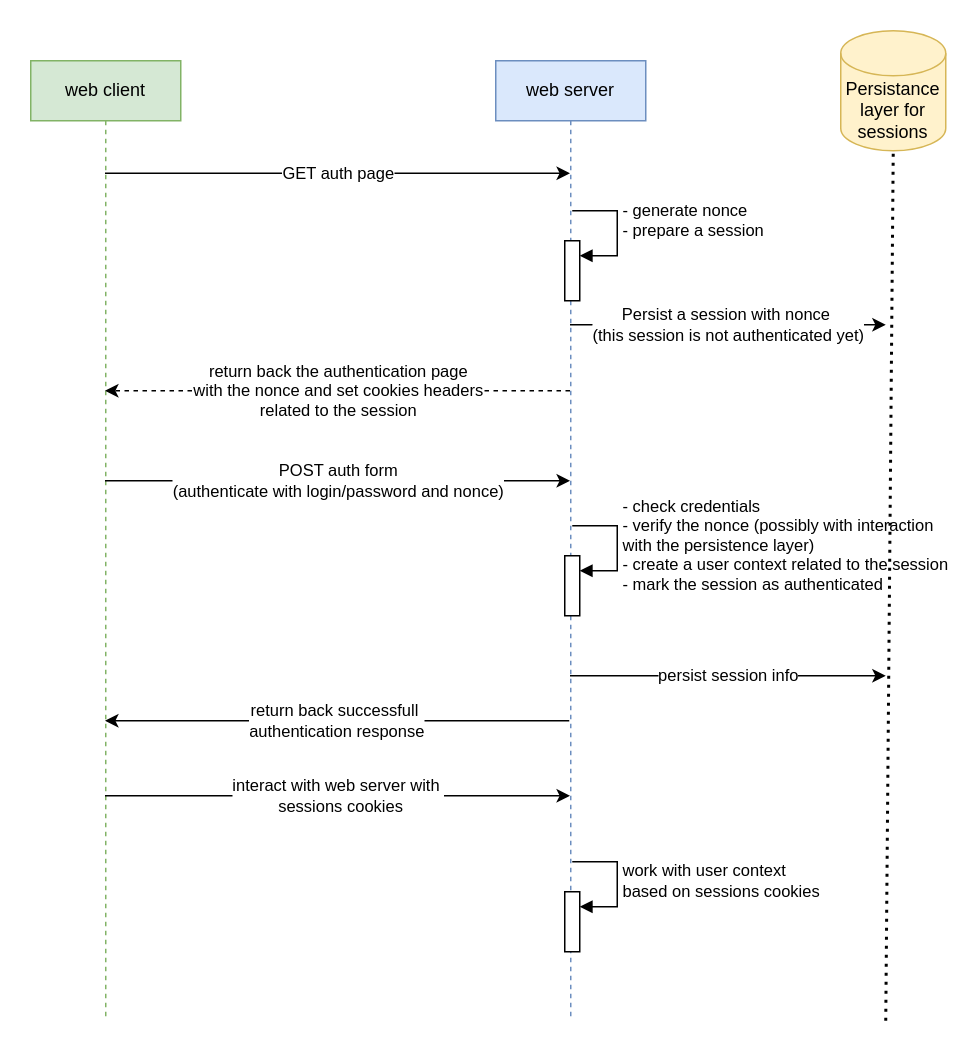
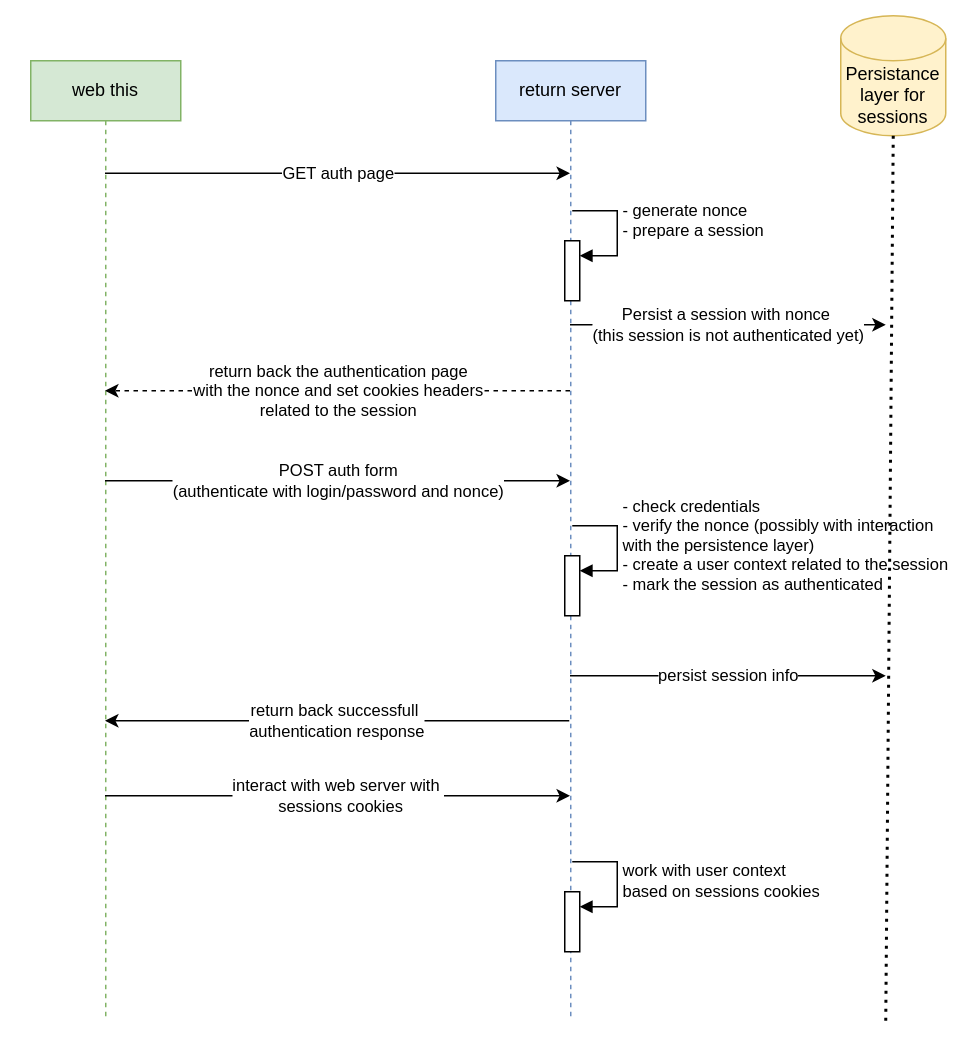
  <mxCell id="0" />
  <mxCell id="1" parent="0" />
- <mxCell id="2" value="web client" style="shape=umlLifeline;perimeter=lifelinePerimeter;whiteSpace=wrap;html=1;container=1;dropTarget=0;collapsible=0;recursiveResize=0;outlineConnect=0;portConstraint=eastwest;newEdgeStyle={&quot;curved&quot;:0,&quot;rounded&quot;:0};fillColor=#d5e8d4;strokeColor=#82b366;" vertex="1" parent="1"><mxGeometry x="20" y="40" width="100" height="640" as="geometry" /></mxCell>
- <mxCell id="3" value="web server" style="shape=umlLifeline;perimeter=lifelinePerimeter;whiteSpace=wrap;html=1;container=1;dropTarget=0;collapsible=0;recursiveResize=0;outlineConnect=0;portConstraint=eastwest;newEdgeStyle={&quot;curved&quot;:0,&quot;rounded&quot;:0};fillColor=#dae8fc;strokeColor=#6c8ebf;" vertex="1" parent="1"><mxGeometry x="330" y="40" width="100" height="640" as="geometry" /></mxCell>
+ <mxCell id="2" value="web this" style="shape=umlLifeline;perimeter=lifelinePerimeter;whiteSpace=wrap;html=1;container=1;dropTarget=0;collapsible=0;recursiveResize=0;outlineConnect=0;portConstraint=eastwest;newEdgeStyle={&quot;curved&quot;:0,&quot;rounded&quot;:0};fillColor=#d5e8d4;strokeColor=#82b366;" vertex="1" parent="1"><mxGeometry x="20" y="40" width="100" height="640" as="geometry" /></mxCell>
+ <mxCell id="3" value="return server" style="shape=umlLifeline;perimeter=lifelinePerimeter;whiteSpace=wrap;html=1;container=1;dropTarget=0;collapsible=0;recursiveResize=0;outlineConnect=0;portConstraint=eastwest;newEdgeStyle={&quot;curved&quot;:0,&quot;rounded&quot;:0};fillColor=#dae8fc;strokeColor=#6c8ebf;" vertex="1" parent="1"><mxGeometry x="330" y="40" width="100" height="640" as="geometry" /></mxCell>
  <mxCell id="4" value="" style="html=1;points=[[0,0,0,0,5],[0,1,0,0,-5],[1,0,0,0,5],[1,1,0,0,-5]];perimeter=orthogonalPerimeter;outlineConnect=0;targetShapes=umlLifeline;portConstraint=eastwest;newEdgeStyle={&quot;curved&quot;:0,&quot;rounded&quot;:0};" vertex="1" parent="3"><mxGeometry x="46" y="330" width="10" height="40" as="geometry" /></mxCell>
  <mxCell id="5" value="&lt;div&gt;&lt;font color=&quot;#000000&quot;&gt;- check credentials&amp;nbsp;&amp;nbsp;&lt;/font&gt;&lt;/div&gt;&lt;div&gt;&lt;font color=&quot;#000000&quot;&gt;- verify the nonce (possibly with interaction&amp;nbsp;&lt;/font&gt;&lt;/div&gt;&lt;div&gt;&lt;font color=&quot;#000000&quot;&gt;with the persistence layer)&amp;nbsp;&amp;nbsp;&lt;/font&gt;&lt;/div&gt;&lt;div&gt;&lt;font color=&quot;#000000&quot;&gt;- create a user context related to the session&amp;nbsp;&amp;nbsp;&lt;/font&gt;&lt;/div&gt;&lt;div&gt;&lt;font color=&quot;#000000&quot;&gt;- mark the session as authenticated&lt;/font&gt;&lt;/div&gt;" style="html=1;align=left;spacingLeft=2;endArrow=block;rounded=0;edgeStyle=orthogonalEdgeStyle;curved=0;rounded=0;" edge="1" target="4" parent="3"><mxGeometry relative="1" as="geometry"><mxPoint x="51" y="310" as="sourcePoint" /><Array as="points"><mxPoint x="81" y="340" /></Array></mxGeometry></mxCell>
  <mxCell id="6" value="" style="html=1;points=[[0,0,0,0,5],[0,1,0,0,-5],[1,0,0,0,5],[1,1,0,0,-5]];perimeter=orthogonalPerimeter;outlineConnect=0;targetShapes=umlLifeline;portConstraint=eastwest;newEdgeStyle={&quot;curved&quot;:0,&quot;rounded&quot;:0};" vertex="1" parent="3"><mxGeometry x="46" y="554" width="10" height="40" as="geometry" /></mxCell>
  <mxCell id="7" value="work with user context&lt;div&gt;based on sessions cookies&lt;/div&gt;" style="html=1;align=left;spacingLeft=2;endArrow=block;rounded=0;edgeStyle=orthogonalEdgeStyle;curved=0;rounded=0;" edge="1" target="6" parent="3"><mxGeometry relative="1" as="geometry"><mxPoint x="51" y="534" as="sourcePoint" /><Array as="points"><mxPoint x="81" y="564" /></Array></mxGeometry></mxCell>
  <mxCell id="8" value="" style="html=1;points=[[0,0,0,0,5],[0,1,0,0,-5],[1,0,0,0,5],[1,1,0,0,-5]];perimeter=orthogonalPerimeter;outlineConnect=0;targetShapes=umlLifeline;portConstraint=eastwest;newEdgeStyle={&quot;curved&quot;:0,&quot;rounded&quot;:0};" vertex="1" parent="3"><mxGeometry x="46" y="120" width="10" height="40" as="geometry" /></mxCell>
  <mxCell id="9" value="- generate nonce&amp;nbsp;&lt;div&gt;- prepare a session&amp;nbsp;&lt;/div&gt;&lt;div&gt;&lt;br&gt;&lt;/div&gt;" style="html=1;align=left;spacingLeft=2;endArrow=block;rounded=0;edgeStyle=orthogonalEdgeStyle;curved=0;rounded=0;" edge="1" target="8" parent="3"><mxGeometry relative="1" as="geometry"><mxPoint x="51" y="100" as="sourcePoint" /><Array as="points"><mxPoint x="81" y="130" /></Array></mxGeometry></mxCell>
  <mxCell id="10" value="GET auth page" style="endArrow=classic;html=1;" edge="1" parent="1"><mxGeometry width="50" height="50" relative="1" as="geometry"><mxPoint x="69.5" y="115" as="sourcePoint" /><mxPoint x="379.5" y="115" as="targetPoint" /></mxGeometry></mxCell>
- <mxCell id="11" value="Persistance layer for&lt;div&gt;sessions&lt;/div&gt;" style="shape=cylinder3;whiteSpace=wrap;html=1;boundedLbl=1;backgroundOutline=1;size=15;fillColor=#fff2cc;strokeColor=#d6b656;" vertex="1" parent="1"><mxGeometry x="560" y="20" width="70" height="80" as="geometry" /></mxCell>
+ <mxCell id="11" value="Persistance layer for&lt;div&gt;sessions&lt;/div&gt;" style="shape=cylinder3;whiteSpace=wrap;html=1;boundedLbl=1;backgroundOutline=1;size=15;fillColor=#fff2cc;strokeColor=#d6b656;" vertex="1" parent="1"><mxGeometry x="560" y="10" width="70" height="80" as="geometry" /></mxCell>
  <mxCell id="12" value="" style="endArrow=none;dashed=1;html=1;dashPattern=1 2;strokeWidth=2;entryX=0.5;entryY=1;entryDx=0;entryDy=0;entryPerimeter=0;" edge="1" parent="1" target="11"><mxGeometry width="50" height="50" relative="1" as="geometry"><mxPoint x="590" y="680" as="sourcePoint" /><mxPoint x="290" y="340" as="targetPoint" /></mxGeometry></mxCell>
  <mxCell id="13" value="return back the authentication page&lt;div&gt;with the nonce and set cookies headers&lt;/div&gt;&lt;div&gt;related to the session&lt;/div&gt;" style="endArrow=classic;html=1;dashed=1;" edge="1" parent="1"><mxGeometry width="50" height="50" relative="1" as="geometry"><mxPoint x="379.5" y="260" as="sourcePoint" /><mxPoint x="69.5" y="260" as="targetPoint" /><mxPoint as="offset" /></mxGeometry></mxCell>
  <mxCell id="14" value="Persist a session with nonce&lt;span style=&quot;background-color: light-dark(#ffffff, var(--ge-dark-color, #121212));&quot;&gt;&amp;nbsp;&lt;/span&gt;&lt;div&gt;&lt;span style=&quot;background-color: light-dark(#ffffff, var(--ge-dark-color, #121212));&quot;&gt;(t&lt;/span&gt;&lt;span style=&quot;background-color: light-dark(#ffffff, var(--ge-dark-color, #121212));&quot;&gt;his session is not authenticated yet)&lt;/span&gt;&lt;/div&gt;" style="endArrow=classic;html=1;" edge="1" parent="1"><mxGeometry width="50" height="50" relative="1" as="geometry"><mxPoint x="379.5" y="216" as="sourcePoint" /><mxPoint x="590" y="216" as="targetPoint" /></mxGeometry></mxCell>
  <mxCell id="15" value="POST auth form&lt;div&gt;(authenticate with login/password and nonce&lt;span style=&quot;background-color: light-dark(#ffffff, var(--ge-dark-color, #121212));&quot;&gt;)&lt;/span&gt;&lt;/div&gt;" style="endArrow=classic;html=1;" edge="1" parent="1"><mxGeometry width="50" height="50" relative="1" as="geometry"><mxPoint x="69.5" y="320" as="sourcePoint" /><mxPoint x="379.5" y="320" as="targetPoint" /></mxGeometry></mxCell>
  <mxCell id="16" value="return back successfull&amp;nbsp;&lt;div&gt;authentication response&lt;/div&gt;" style="endArrow=classic;html=1;exitX=0.49;exitY=0.667;exitDx=0;exitDy=0;exitPerimeter=0;" edge="1" parent="1"><mxGeometry width="50" height="50" relative="1" as="geometry"><mxPoint x="379" y="480" as="sourcePoint" /><mxPoint x="69.5" y="480" as="targetPoint" /></mxGeometry></mxCell>
  <mxCell id="17" value="interact with web server with&amp;nbsp;&lt;div&gt;&amp;nbsp;sessions cookies&lt;/div&gt;" style="endArrow=classic;html=1;" edge="1" parent="1"><mxGeometry width="50" height="50" relative="1" as="geometry"><mxPoint x="69.5" y="530" as="sourcePoint" /><mxPoint x="379.5" y="530" as="targetPoint" /></mxGeometry></mxCell>
  <mxCell id="18" value="persist session info" style="endArrow=classic;html=1;" edge="1" parent="1" source="3"><mxGeometry width="50" height="50" relative="1" as="geometry"><mxPoint x="480" y="500" as="sourcePoint" /><mxPoint x="590" y="450" as="targetPoint" /></mxGeometry></mxCell>
